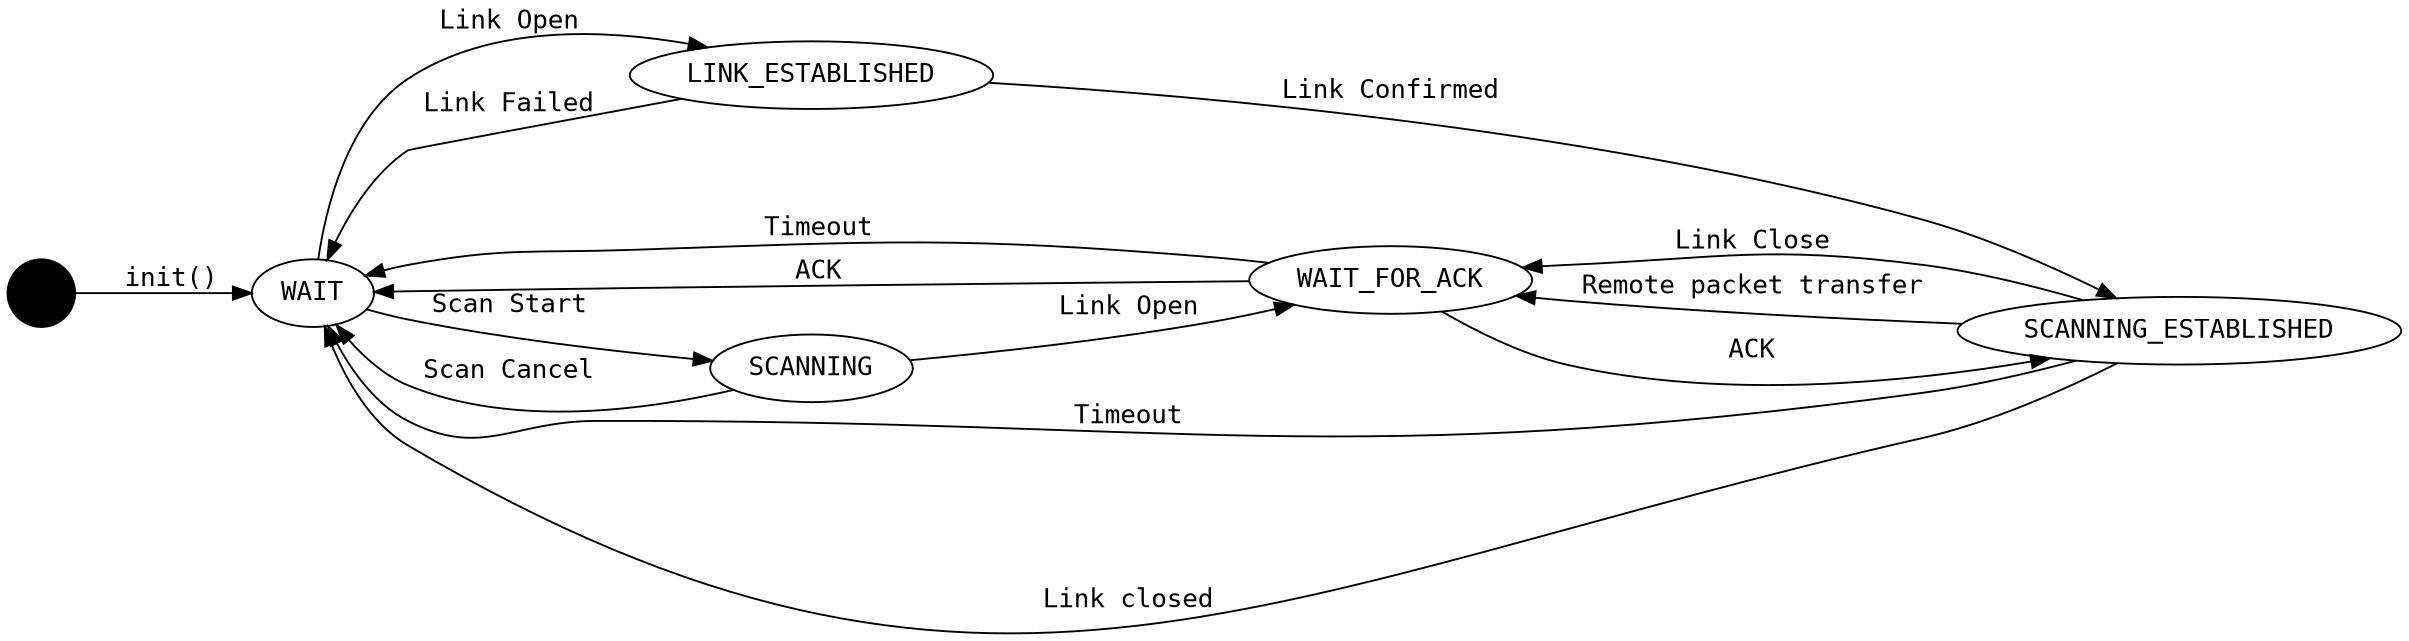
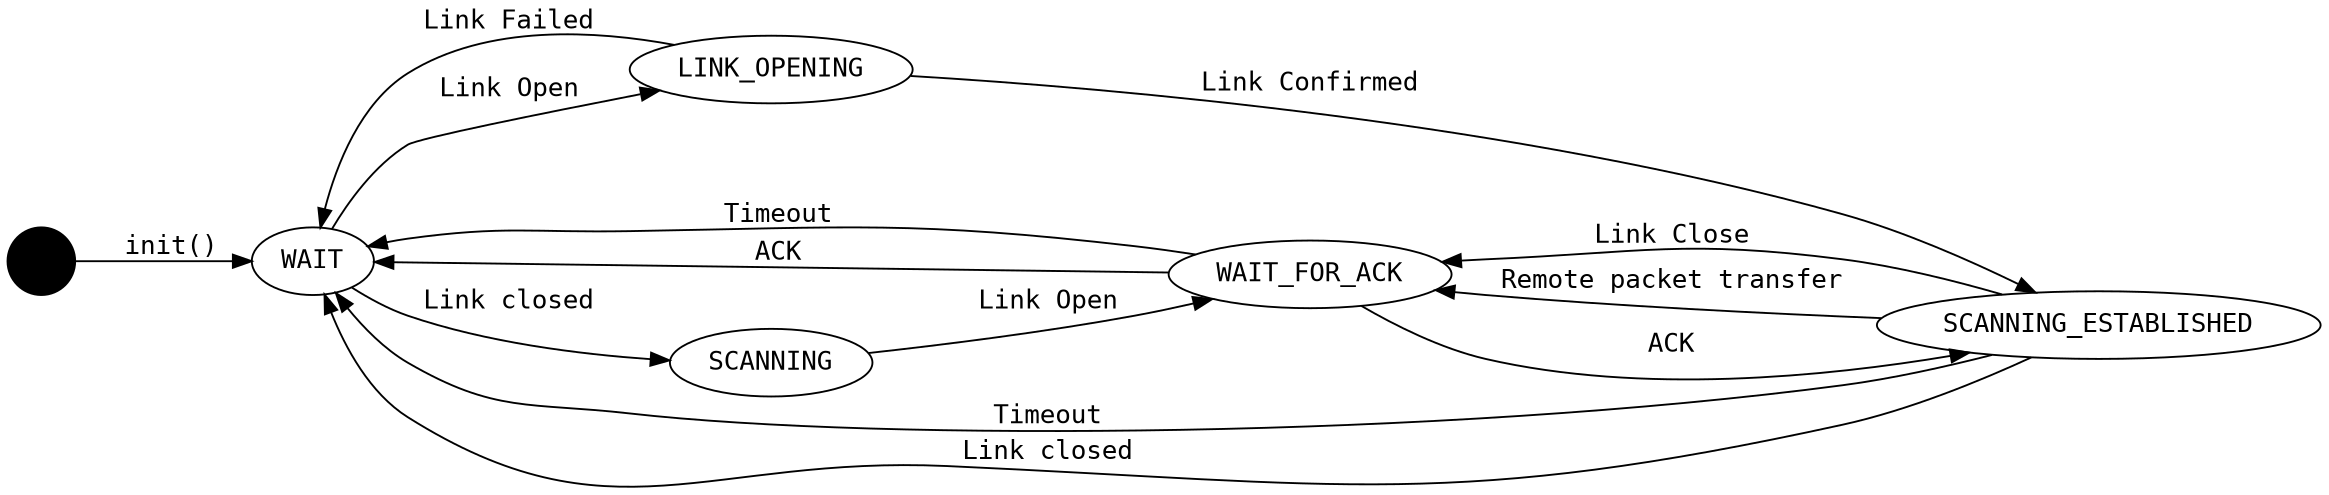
  digraph {
    fontname="DejaVu Sans Mono"
    rankdir=LR
    node [fontname="DejaVu Sans Mono"]
    edge [fontname="DejaVu Sans Mono"]
    a [fillcolor=black shape=circle style=filled]
    n2 [label=WAIT]
    n3 [label=SCANNING]
-   n4 [label=LINK_ESTABLISHED]
+   n4 [label=LINK_OPENING]
    n5 [label=WAIT_FOR_ACK]
    n6 [label=SCANNING_ESTABLISHED]
    a -> n2 [label=" init()"]
-   n2 -> n3 [label=" Scan Start"]
+   n2 -> n3 [label=" Link closed"]
    n2 -> n4 [label=" Link Open"]
-   n3 -> n2 [label=" Scan Cancel"]
    n3 -> n5 [label=" Link Open"]
    n4 -> n2 [label=" Link Failed"]
    n4 -> n6 [label="Link Confirmed"]
    n5 -> n2 [label=" ACK"]
    n5 -> n2 [label=" Timeout"]
    n5 -> n6 [label=" ACK"]
    n6 -> n2 [label=" Timeout"]
    n6 -> n2 [label=" Link closed"]
    n6 -> n5 [label=" Link Close"]
    n6 -> n5 [label=" Remote packet transfer"]
  }
